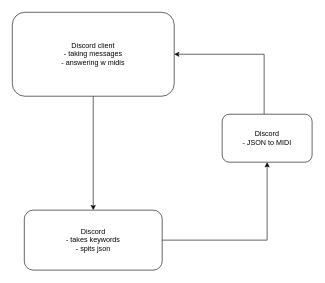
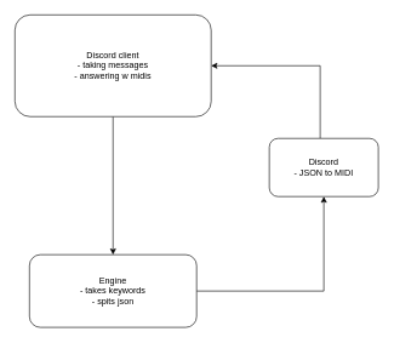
  <mxCell id="0" />
  <mxCell id="1" parent="0" />
  <mxCell id="2" style="edgeStyle=orthogonalEdgeStyle;rounded=0;orthogonalLoop=1;jettySize=auto;html=1;" edge="1" parent="1" source="3" target="5"><mxGeometry relative="1" as="geometry" /></mxCell>
  <mxCell id="3" value="&lt;div&gt;Discord client&lt;/div&gt;&lt;div&gt;- taking messages&lt;/div&gt;&lt;div&gt;- answering w midis&lt;br&gt;&lt;/div&gt;" style="rounded=1;whiteSpace=wrap;html=1;" vertex="1" parent="1"><mxGeometry x="20" y="20" width="270" height="140" as="geometry" /></mxCell>
  <mxCell id="4" style="edgeStyle=orthogonalEdgeStyle;rounded=0;orthogonalLoop=1;jettySize=auto;html=1;" edge="1" parent="1" source="5" target="7"><mxGeometry relative="1" as="geometry" /></mxCell>
- <mxCell id="5" value="&lt;div&gt;Discord&lt;/div&gt;&lt;div&gt;- takes keywords&lt;/div&gt;&lt;div&gt;- spits json&lt;br&gt;&lt;/div&gt;" style="rounded=1;whiteSpace=wrap;html=1;" vertex="1" parent="1"><mxGeometry x="40" y="350" width="230" height="100" as="geometry" /></mxCell>
+ <mxCell id="5" value="&lt;div&gt;Engine&lt;/div&gt;&lt;div&gt;- takes keywords&lt;/div&gt;&lt;div&gt;- spits json&lt;br&gt;&lt;/div&gt;" style="rounded=1;whiteSpace=wrap;html=1;" vertex="1" parent="1"><mxGeometry x="40" y="350" width="230" height="100" as="geometry" /></mxCell>
  <mxCell id="6" style="edgeStyle=orthogonalEdgeStyle;rounded=0;orthogonalLoop=1;jettySize=auto;html=1;entryX=1;entryY=0.5;entryDx=0;entryDy=0;" edge="1" parent="1" source="7" target="3"><mxGeometry relative="1" as="geometry"><Array as="points"><mxPoint x="440" y="90" /></Array></mxGeometry></mxCell>
  <mxCell id="7" value="&lt;div&gt;Discord&lt;/div&gt;&lt;div&gt;- JSON to MIDI&lt;br&gt;&lt;/div&gt;" style="rounded=1;whiteSpace=wrap;html=1;" vertex="1" parent="1"><mxGeometry x="370" y="190" width="150" height="80" as="geometry" /></mxCell>
